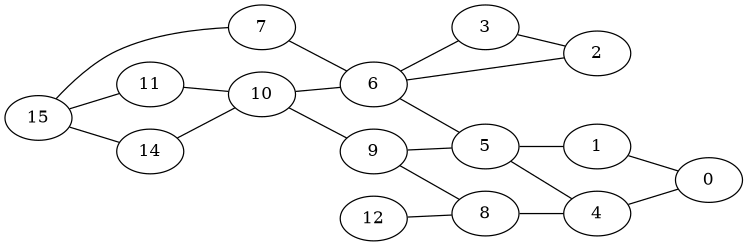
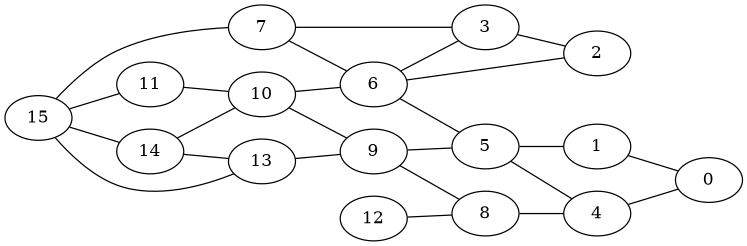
  graph {
    rankdir=LR
    1
    0
    3
    2
    4
    5
    6
    7
    8
    9
    10
    11
    12
+   13
    14
    15
    1 -- 0
    3 -- 2
    4 -- 0
    5 -- 1
    5 -- 4
    6 -- 3
    6 -- 2
    6 -- 5
+   7 -- 3
    7 -- 6
    8 -- 4
    9 -- 5
    9 -- 8
    10 -- 6
    10 -- 9
    11 -- 10
    12 -- 8
+   13 -- 9
    14 -- 10
+   14 -- 13
    15 -- 7
    15 -- 11
+   15 -- 13
    15 -- 14
  }
